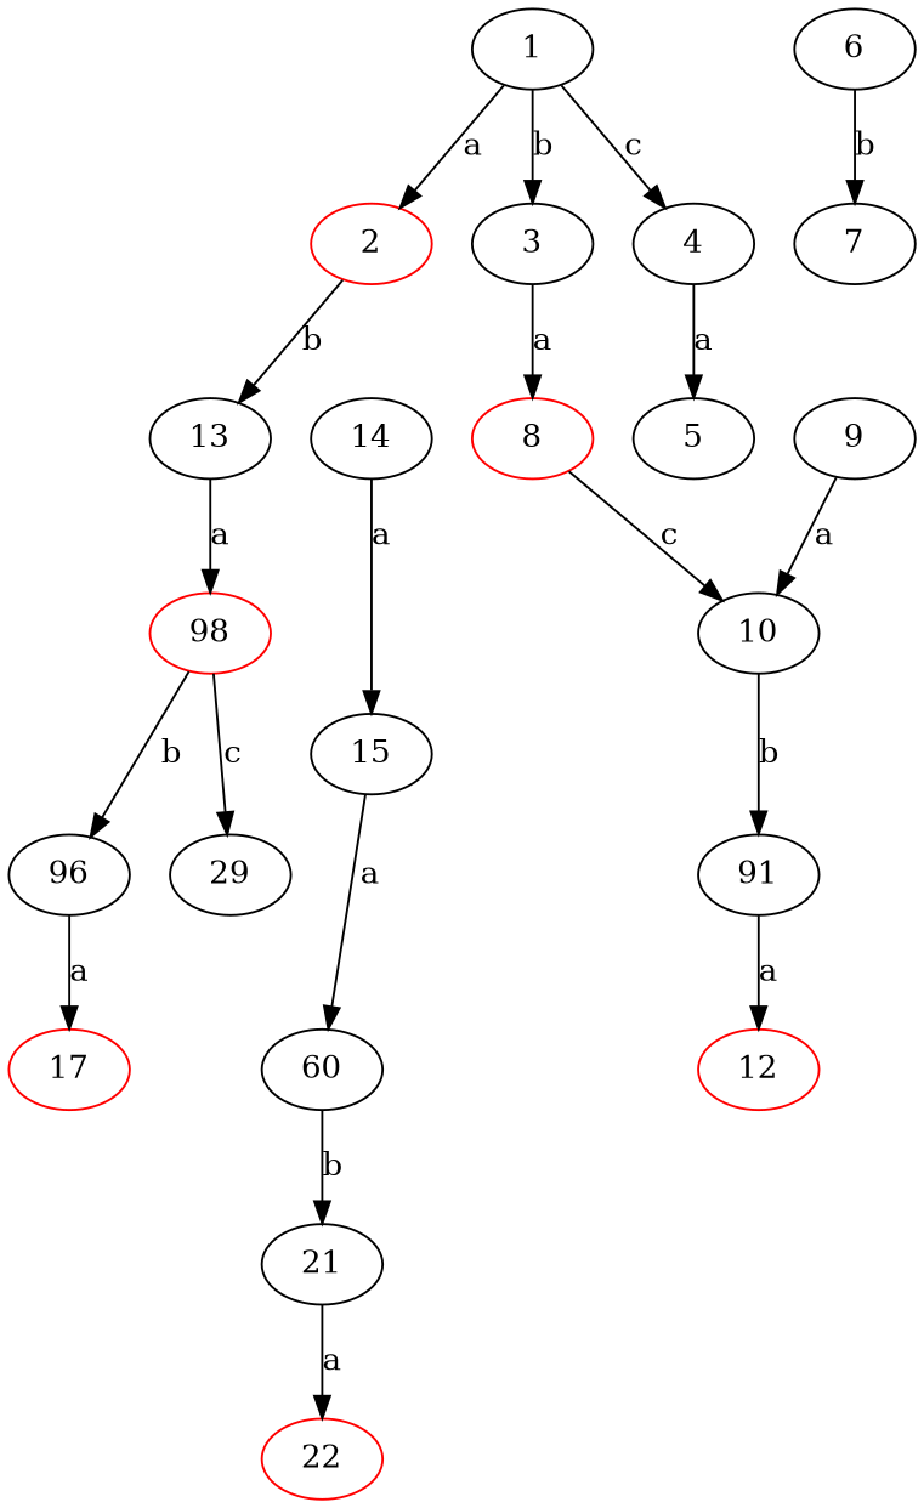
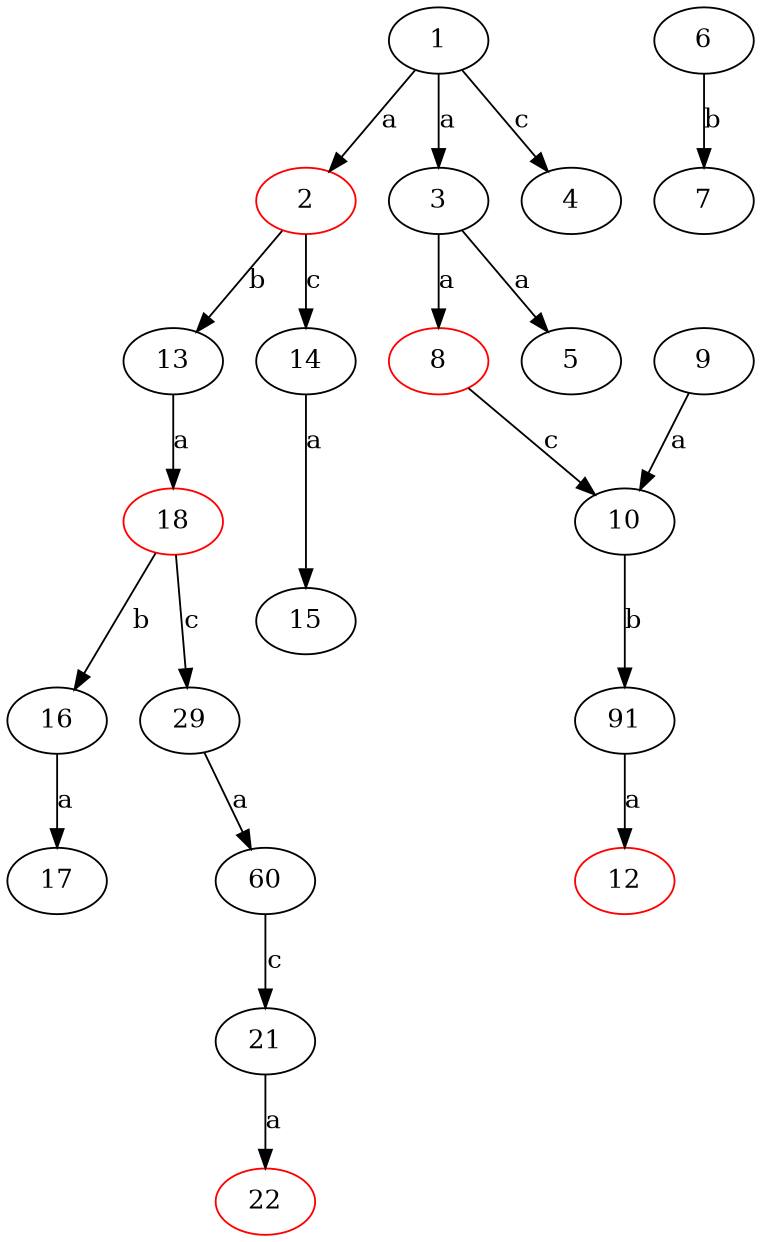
  digraph {
    2 [color=red]
    13
    14
    1
    3
    4
    8 [color=red]
    5
-   18 [color=red label=98]
+   18 [color=red]
    15
    10
    7 [color=black]
    6
    9
    n15 [label=91]
    12 [color=red]
-   16 [label=96]
+   16
    n18 [label=29]
-   17 [color=red]
+   17 [color=black]
    n20 [label=60]
    21
    22 [color=red]
    2 -> 13 [label=b]
+   2 -> 14 [label=c]
    13 -> 18 [label=a]
    14 -> 15 [label=a]
    1 -> 2 [label=a]
-   1 -> 3 [label=b]
+   1 -> 3 [label=a]
    1 -> 4 [label=c]
    3 -> 8 [label=a]
-   4 -> 5 [label=a]
+   3 -> 5 [label=a]
    8 -> 10 [label=c]
    18 -> 16 [label=b]
    18 -> n18 [label=c]
    10 -> n15 [label=b]
    6 -> 7 [label=b]
    9 -> 10 [label=a]
    n15 -> 12 [label=a]
    16 -> 17 [label=a]
-   15 -> n20 [label=a]
-   n20 -> 21 [label=b]
+   n18 -> n20 [label=a]
+   n20 -> 21 [label=c]
    21 -> 22 [label=a]
  }
